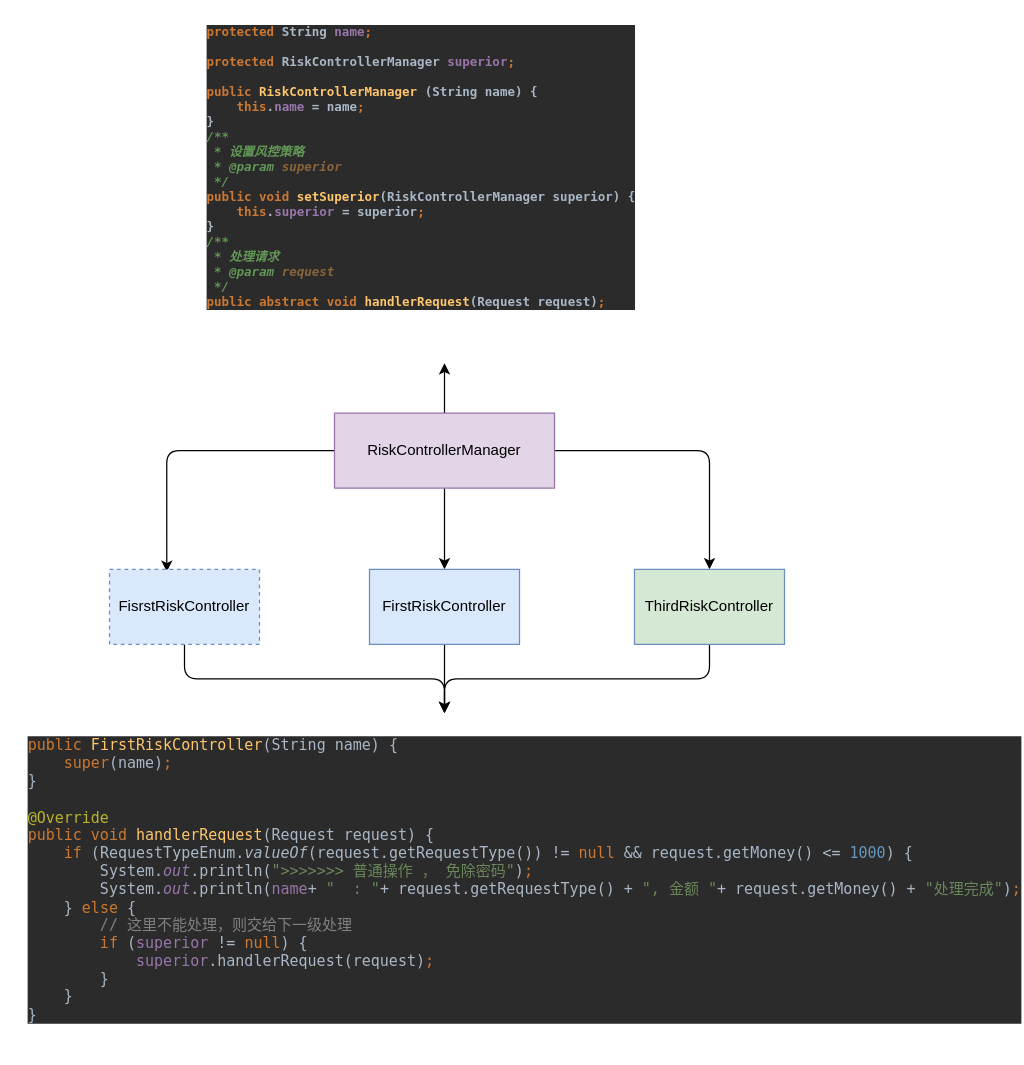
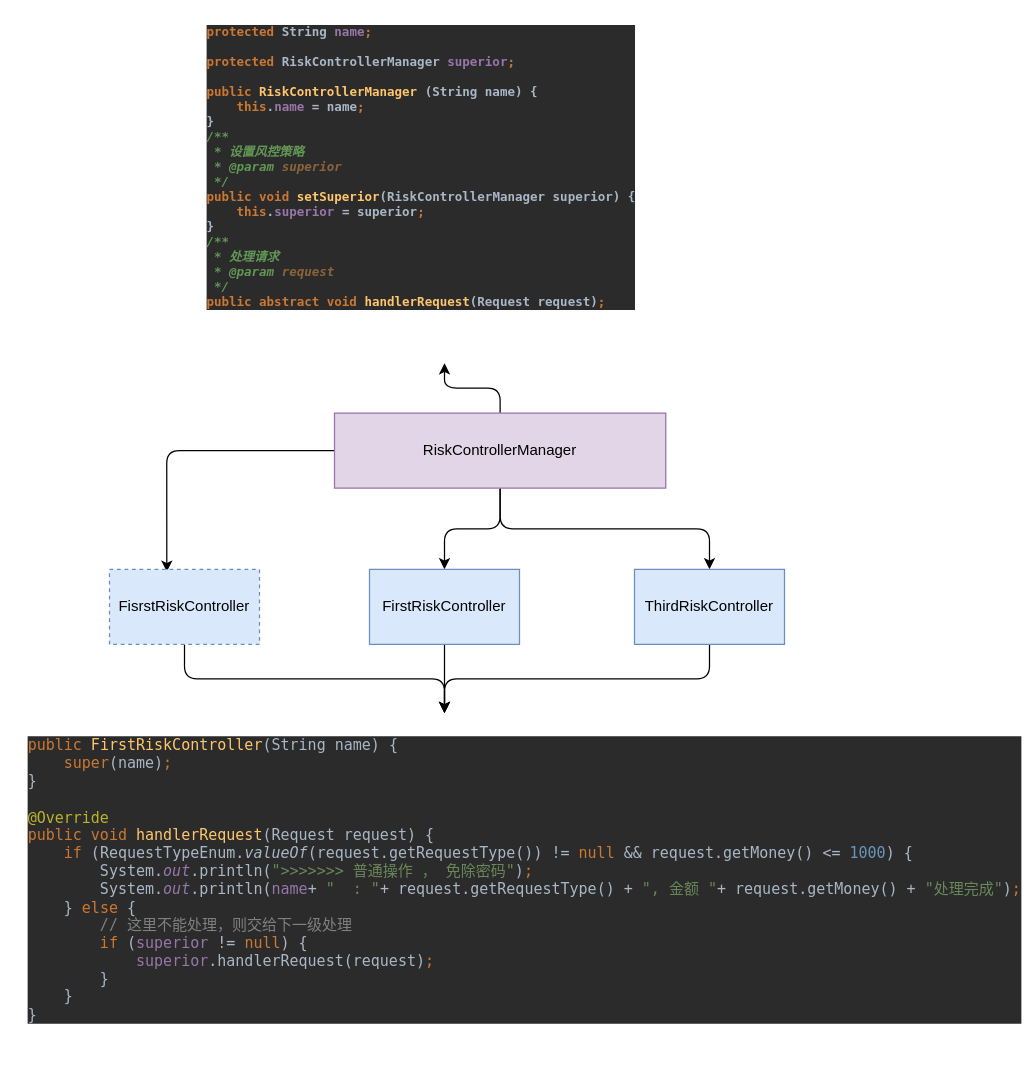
  <mxCell id="0" />
  <mxCell id="1" parent="0" />
  <mxCell id="2" style="edgeStyle=orthogonalEdgeStyle;orthogonalLoop=1;jettySize=auto;html=1;entryX=0.382;entryY=0.031;entryDx=0;entryDy=0;entryPerimeter=0;rounded=1;" edge="1" parent="1" source="6" target="9"><mxGeometry relative="1" as="geometry" /></mxCell>
  <mxCell id="3" style="edgeStyle=orthogonalEdgeStyle;rounded=1;orthogonalLoop=1;jettySize=auto;html=1;" edge="1" parent="1" source="6" target="13"><mxGeometry relative="1" as="geometry" /></mxCell>
  <mxCell id="4" style="edgeStyle=orthogonalEdgeStyle;rounded=1;orthogonalLoop=1;jettySize=auto;html=1;entryX=0.5;entryY=0;entryDx=0;entryDy=0;" edge="1" parent="1" source="6" target="11"><mxGeometry relative="1" as="geometry" /></mxCell>
  <mxCell id="5" style="edgeStyle=orthogonalEdgeStyle;rounded=1;orthogonalLoop=1;jettySize=auto;html=1;entryX=0.5;entryY=1;entryDx=0;entryDy=0;" edge="1" parent="1" source="6" target="7"><mxGeometry relative="1" as="geometry" /></mxCell>
- <mxCell id="6" value="RiskControllerManager" style="rounded=0;whiteSpace=wrap;html=1;strokeColor=#9673a6;fillColor=#e1d5e7;" vertex="1" parent="1"><mxGeometry x="267" y="330" width="176" height="60" as="geometry" /></mxCell>
+ <mxCell id="6" value="RiskControllerManager" style="rounded=0;whiteSpace=wrap;html=1;strokeColor=#9673a6;fillColor=#e1d5e7;" vertex="1" parent="1"><mxGeometry x="267" y="330" width="265" height="60" as="geometry" /></mxCell>
  <mxCell id="7" value="&lt;h1 style=&quot;font-size: 10px&quot;&gt;&lt;pre style=&quot;background-color: rgb(43 , 43 , 43) ; color: rgb(169 , 183 , 198) ; font-size: 10px&quot;&gt;&lt;span style=&quot;font-size: 10px&quot;&gt;&lt;span style=&quot;color: rgb(204 , 120 , 50) ; font-size: 10px&quot;&gt;protected &lt;/span&gt;String &lt;span style=&quot;color: rgb(152 , 118 , 170) ; font-size: 10px&quot;&gt;name&lt;/span&gt;&lt;span style=&quot;color: rgb(204 , 120 , 50) ; font-size: 10px&quot;&gt;;&lt;br style=&quot;font-size: 10px&quot;&gt;&lt;/span&gt;&lt;span style=&quot;color: rgb(204 , 120 , 50) ; font-size: 10px&quot;&gt;&lt;br style=&quot;font-size: 10px&quot;&gt;&lt;/span&gt;&lt;span style=&quot;color: rgb(204 , 120 , 50) ; font-size: 10px&quot;&gt;protected &lt;/span&gt;RiskControllerManager &lt;span style=&quot;color: rgb(152 , 118 , 170) ; font-size: 10px&quot;&gt;superior&lt;/span&gt;&lt;span style=&quot;color: rgb(204 , 120 , 50) ; font-size: 10px&quot;&gt;;&lt;br style=&quot;font-size: 10px&quot;&gt;&lt;/span&gt;&lt;span style=&quot;color: rgb(204 , 120 , 50) ; font-size: 10px&quot;&gt;&lt;br style=&quot;font-size: 10px&quot;&gt;&lt;/span&gt;&lt;span style=&quot;color: rgb(204 , 120 , 50) ; font-size: 10px&quot;&gt;public &lt;/span&gt;&lt;span style=&quot;color: rgb(255 , 198 , 109) ; font-size: 10px&quot;&gt;RiskControllerManager &lt;/span&gt;(String name) {&lt;br style=&quot;font-size: 10px&quot;&gt;    &lt;span style=&quot;color: rgb(204 , 120 , 50) ; font-size: 10px&quot;&gt;this&lt;/span&gt;.&lt;span style=&quot;color: rgb(152 , 118 , 170) ; font-size: 10px&quot;&gt;name &lt;/span&gt;= name&lt;span style=&quot;color: rgb(204 , 120 , 50) ; font-size: 10px&quot;&gt;;&lt;br style=&quot;font-size: 10px&quot;&gt;&lt;/span&gt;}&lt;br style=&quot;font-size: 10px&quot;&gt;&lt;span style=&quot;color: rgb(98 , 151 , 85) ; font-style: italic ; font-size: 10px&quot;&gt;/**&lt;br style=&quot;font-size: 10px&quot;&gt;&lt;/span&gt;&lt;span style=&quot;color: rgb(98 , 151 , 85) ; font-style: italic ; font-size: 10px&quot;&gt; * 设置风控策略&lt;br style=&quot;font-size: 10px&quot;&gt;&lt;/span&gt;&lt;span style=&quot;color: rgb(98 , 151 , 85) ; font-style: italic ; font-size: 10px&quot;&gt; * &lt;/span&gt;&lt;span style=&quot;color: rgb(98 , 151 , 85) ; font-style: italic ; font-size: 10px&quot;&gt;@param &lt;/span&gt;&lt;span style=&quot;color: rgb(138 , 101 , 59) ; font-style: italic ; font-size: 10px&quot;&gt;superior&lt;br style=&quot;font-size: 10px&quot;&gt;&lt;/span&gt;&lt;span style=&quot;color: rgb(138 , 101 , 59) ; font-style: italic ; font-size: 10px&quot;&gt; &lt;/span&gt;&lt;span style=&quot;color: rgb(98 , 151 , 85) ; font-style: italic ; font-size: 10px&quot;&gt;*/&lt;br style=&quot;font-size: 10px&quot;&gt;&lt;/span&gt;&lt;span style=&quot;color: rgb(204 , 120 , 50) ; font-size: 10px&quot;&gt;public void &lt;/span&gt;&lt;span style=&quot;color: rgb(255 , 198 , 109) ; font-size: 10px&quot;&gt;setSuperior&lt;/span&gt;(&lt;/span&gt;&lt;font style=&quot;font-size: 10px&quot;&gt;RiskControllerManager &lt;/font&gt;&lt;span style=&quot;font-size: 10px&quot;&gt;superior) {&lt;br style=&quot;font-size: 10px&quot;&gt;    &lt;/span&gt;&lt;span style=&quot;color: rgb(204 , 120 , 50) ; font-size: 10px&quot;&gt;this&lt;/span&gt;&lt;span style=&quot;font-size: 10px&quot;&gt;.&lt;/span&gt;&lt;span style=&quot;color: rgb(152 , 118 , 170) ; font-size: 10px&quot;&gt;superior &lt;/span&gt;&lt;span style=&quot;font-size: 10px&quot;&gt;= superior&lt;/span&gt;&lt;span style=&quot;color: rgb(204 , 120 , 50) ; font-size: 10px&quot;&gt;;&lt;br style=&quot;font-size: 10px&quot;&gt;&lt;/span&gt;&lt;span style=&quot;font-size: 10px&quot;&gt;}&lt;br style=&quot;font-size: 10px&quot;&gt;&lt;/span&gt;&lt;span style=&quot;color: rgb(98 , 151 , 85) ; font-style: italic ; font-size: 10px&quot;&gt;/**&lt;br style=&quot;font-size: 10px&quot;&gt;&lt;/span&gt;&lt;span style=&quot;color: rgb(98 , 151 , 85) ; font-style: italic ; font-size: 10px&quot;&gt; * 处理请求&lt;br style=&quot;font-size: 10px&quot;&gt;&lt;/span&gt;&lt;span style=&quot;color: rgb(98 , 151 , 85) ; font-style: italic ; font-size: 10px&quot;&gt; * &lt;/span&gt;&lt;span style=&quot;color: rgb(98 , 151 , 85) ; font-style: italic ; font-size: 10px&quot;&gt;@param &lt;/span&gt;&lt;span style=&quot;color: rgb(138 , 101 , 59) ; font-style: italic ; font-size: 10px&quot;&gt;request&lt;br style=&quot;font-size: 10px&quot;&gt;&lt;/span&gt;&lt;span style=&quot;color: rgb(138 , 101 , 59) ; font-style: italic ; font-size: 10px&quot;&gt; &lt;/span&gt;&lt;span style=&quot;color: rgb(98 , 151 , 85) ; font-style: italic ; font-size: 10px&quot;&gt;*/&lt;br style=&quot;font-size: 10px&quot;&gt;&lt;/span&gt;&lt;span style=&quot;color: rgb(204 , 120 , 50) ; font-size: 10px&quot;&gt;public abstract void &lt;/span&gt;&lt;span style=&quot;color: rgb(255 , 198 , 109) ; font-size: 10px&quot;&gt;handlerRequest&lt;/span&gt;&lt;span style=&quot;font-size: 10px&quot;&gt;(Request request)&lt;/span&gt;&lt;span style=&quot;color: rgb(204 , 120 , 50) ; font-size: 10px&quot;&gt;;&lt;/span&gt;&lt;/pre&gt;&lt;/h1&gt;" style="text;html=1;strokeColor=none;fillColor=none;spacing=5;spacingTop=-20;whiteSpace=wrap;overflow=hidden;rounded=0;" vertex="1" parent="1"><mxGeometry x="160" y="20" width="390" height="270" as="geometry" /></mxCell>
  <mxCell id="8" style="edgeStyle=orthogonalEdgeStyle;rounded=1;orthogonalLoop=1;jettySize=auto;html=1;" edge="1" parent="1" source="9" target="14"><mxGeometry relative="1" as="geometry" /></mxCell>
  <mxCell id="9" value="FisrstRiskController" style="rounded=0;whiteSpace=wrap;html=1;fillColor=#dae8fc;strokeColor=#6c8ebf;dashed=1;" vertex="1" parent="1"><mxGeometry x="87" y="455" width="120" height="60" as="geometry" /></mxCell>
  <mxCell id="10" style="edgeStyle=orthogonalEdgeStyle;rounded=1;orthogonalLoop=1;jettySize=auto;html=1;entryX=0.5;entryY=0;entryDx=0;entryDy=0;" edge="1" parent="1" source="11" target="14"><mxGeometry relative="1" as="geometry" /></mxCell>
  <mxCell id="11" value="FirstRiskController" style="rounded=0;whiteSpace=wrap;html=1;fillColor=#dae8fc;strokeColor=#6c8ebf;" vertex="1" parent="1"><mxGeometry x="295" y="455" width="120" height="60" as="geometry" /></mxCell>
  <mxCell id="12" style="edgeStyle=orthogonalEdgeStyle;rounded=1;orthogonalLoop=1;jettySize=auto;html=1;" edge="1" parent="1" source="13" target="14"><mxGeometry relative="1" as="geometry" /></mxCell>
- <mxCell id="13" value="ThirdRiskController" style="rounded=0;whiteSpace=wrap;html=1;fillColor=#d5e8d4;strokeColor=#6c8ebf;" vertex="1" parent="1"><mxGeometry x="507" y="455" width="120" height="60" as="geometry" /></mxCell>
+ <mxCell id="13" value="ThirdRiskController" style="rounded=0;whiteSpace=wrap;html=1;fillColor=#dae8fc;strokeColor=#6c8ebf;" vertex="1" parent="1"><mxGeometry x="507" y="455" width="120" height="60" as="geometry" /></mxCell>
  <mxCell id="14" value="&lt;pre style=&quot;background-color: rgb(43 , 43 , 43) ; color: rgb(169 , 183 , 198)&quot;&gt;&lt;span style=&quot;color: #cc7832&quot;&gt;public &lt;/span&gt;&lt;span style=&quot;color: #ffc66d&quot;&gt;FirstRiskController&lt;/span&gt;(String name) {&lt;br&gt;    &lt;span style=&quot;color: #cc7832&quot;&gt;super&lt;/span&gt;(name)&lt;span style=&quot;color: #cc7832&quot;&gt;;&lt;br&gt;&lt;/span&gt;}&lt;br&gt;&lt;br&gt;&lt;span style=&quot;color: #bbb529&quot;&gt;@Override&lt;br&gt;&lt;/span&gt;&lt;span style=&quot;color: #cc7832&quot;&gt;public void &lt;/span&gt;&lt;span style=&quot;color: #ffc66d&quot;&gt;handlerRequest&lt;/span&gt;(Request request) {&lt;br&gt;    &lt;span style=&quot;color: #cc7832&quot;&gt;if &lt;/span&gt;(RequestTypeEnum.&lt;span style=&quot;font-style: italic&quot;&gt;valueOf&lt;/span&gt;(request.getRequestType()) != &lt;span style=&quot;color: #cc7832&quot;&gt;null &lt;/span&gt;&amp;amp;&amp;amp; request.getMoney() &amp;lt;= &lt;span style=&quot;color: #6897bb&quot;&gt;1000&lt;/span&gt;) {&lt;br&gt;        System.&lt;span style=&quot;color: #9876aa ; font-style: italic&quot;&gt;out&lt;/span&gt;.println(&lt;span style=&quot;color: #6a8759&quot;&gt;&quot;&amp;gt;&amp;gt;&amp;gt;&amp;gt;&amp;gt;&amp;gt;&amp;gt; 普通操作 ， 免除密码&quot;&lt;/span&gt;)&lt;span style=&quot;color: #cc7832&quot;&gt;;&lt;br&gt;&lt;/span&gt;&lt;span style=&quot;color: #cc7832&quot;&gt;        &lt;/span&gt;System.&lt;span style=&quot;color: #9876aa ; font-style: italic&quot;&gt;out&lt;/span&gt;.println(&lt;span style=&quot;color: #9876aa&quot;&gt;name&lt;/span&gt;+ &lt;span style=&quot;color: #6a8759&quot;&gt;&quot;  : &quot;&lt;/span&gt;+ request.getRequestType() + &lt;span style=&quot;color: #6a8759&quot;&gt;&quot;, 金额 &quot;&lt;/span&gt;+ request.getMoney() + &lt;span style=&quot;color: #6a8759&quot;&gt;&quot;处理完成&quot;&lt;/span&gt;)&lt;span style=&quot;color: #cc7832&quot;&gt;;&lt;br&gt;&lt;/span&gt;&lt;span style=&quot;color: #cc7832&quot;&gt;    &lt;/span&gt;} &lt;span style=&quot;color: #cc7832&quot;&gt;else &lt;/span&gt;{&lt;br&gt;        &lt;span style=&quot;color: #808080&quot;&gt;// 这里不能处理，则交给下一级处理&lt;br&gt;&lt;/span&gt;&lt;span style=&quot;color: #808080&quot;&gt;        &lt;/span&gt;&lt;span style=&quot;color: #cc7832&quot;&gt;if &lt;/span&gt;(&lt;span style=&quot;color: #9876aa&quot;&gt;superior &lt;/span&gt;!= &lt;span style=&quot;color: #cc7832&quot;&gt;null&lt;/span&gt;) {&lt;br&gt;            &lt;span style=&quot;color: #9876aa&quot;&gt;superior&lt;/span&gt;.handlerRequest(request)&lt;span style=&quot;color: #cc7832&quot;&gt;;&lt;br&gt;&lt;/span&gt;&lt;span style=&quot;color: #cc7832&quot;&gt;        &lt;/span&gt;}&lt;br&gt;    }&lt;br&gt;}&lt;/pre&gt;" style="text;whiteSpace=wrap;html=1;" vertex="1" parent="1"><mxGeometry x="20" y="570" width="670" height="260" as="geometry" /></mxCell>
